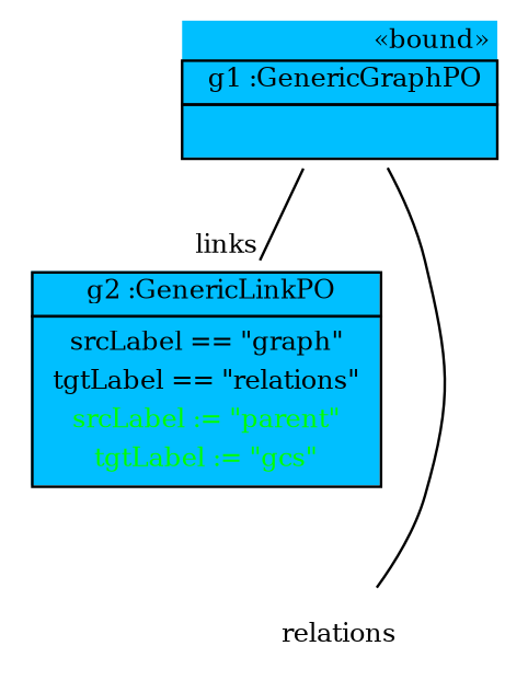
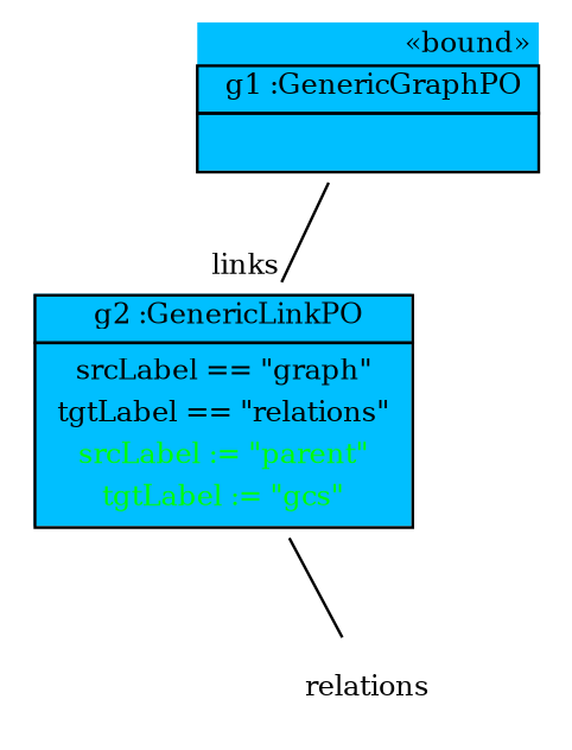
  graph {
    node [fontsize=10 shape=none]
    edge [fontsize=10 style=solid]
    n1 [label=<<table border='0' cellborder='1' cellspacing='0' color='black' bgcolor='deepskyblue'> <tr> <td border='0' align='right'><font color='black'>&#171;bound&#187;</font></td></tr> <tr> <td align='center'> <font color='black'> g1 :GenericGraphPO </font></td></tr> <tr> <td align='left'> <table border='0' cellborder='0' cellspacing='0' color='black'> <tr> <td>  </td></tr></table></td></tr></table>>]
    n2 [label=<<table border='0' cellborder='1' cellspacing='0' color='black' bgcolor='deepskyblue'>  <tr> <td align='center'> <font color='black'> g2 :GenericLinkPO </font></td></tr> <tr> <td align='left'> <table border='0' cellborder='0' cellspacing='0' color='black'> <tr><td><font color='black'> srcLabel == "graph" </font></td></tr><tr><td><font color='black'> tgtLabel == "relations" </font></td></tr><tr><td><font color='green'> srcLabel := "parent" </font></td></tr><tr><td><font color='green'> tgtLabel := "gcs" </font></td></tr></table></td></tr></table>>]
    n3 [label=relations]
    n1 -- n2 [color=black fontcolor=black headlabel=links]
-   n1 -- n3
+   n2 -- n3
  }
